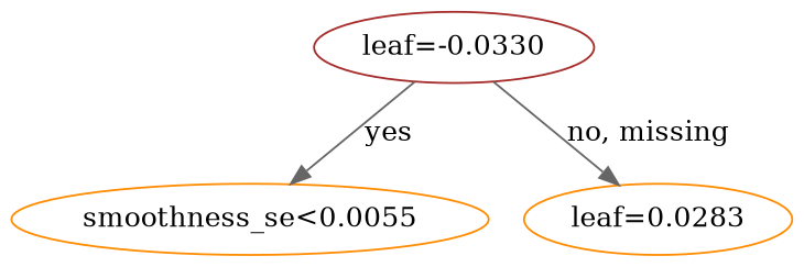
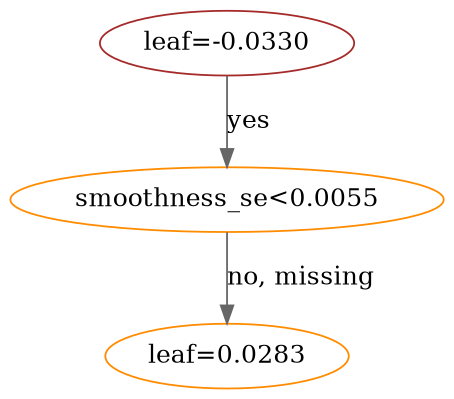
  digraph {
    rankdir=UD
    node [color=darkorange]
    edge [color=gray40]
    n1 [label="smoothness_se<0.0055"]
    n2 [label="leaf=0.0283"]
    n3 [color=brown label="leaf=-0.0330"]
-   n3 -> n2 [label="no, missing"]
+   n1 -> n2 [label="no, missing"]
    n3 -> n1 [label=yes]
  }
